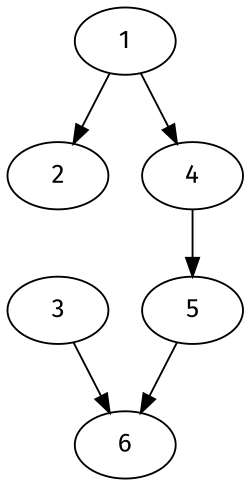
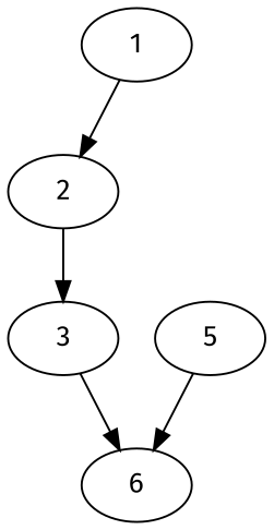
  digraph {
    fontname="Fira Sans"
    node [fontname="Fira Sans"]
    edge [fontname="Fira Sans"]
    n1 [label=1]
    n2 [label=2]
-   n3 [label=4]
    n4 [label=3]
    n5 [label=5]
    n6 [label=6]
    n1 -> n2
-   n1 -> n3
-   n3 -> n5
+   n2 -> n4
    n4 -> n6
    n5 -> n6
  }
